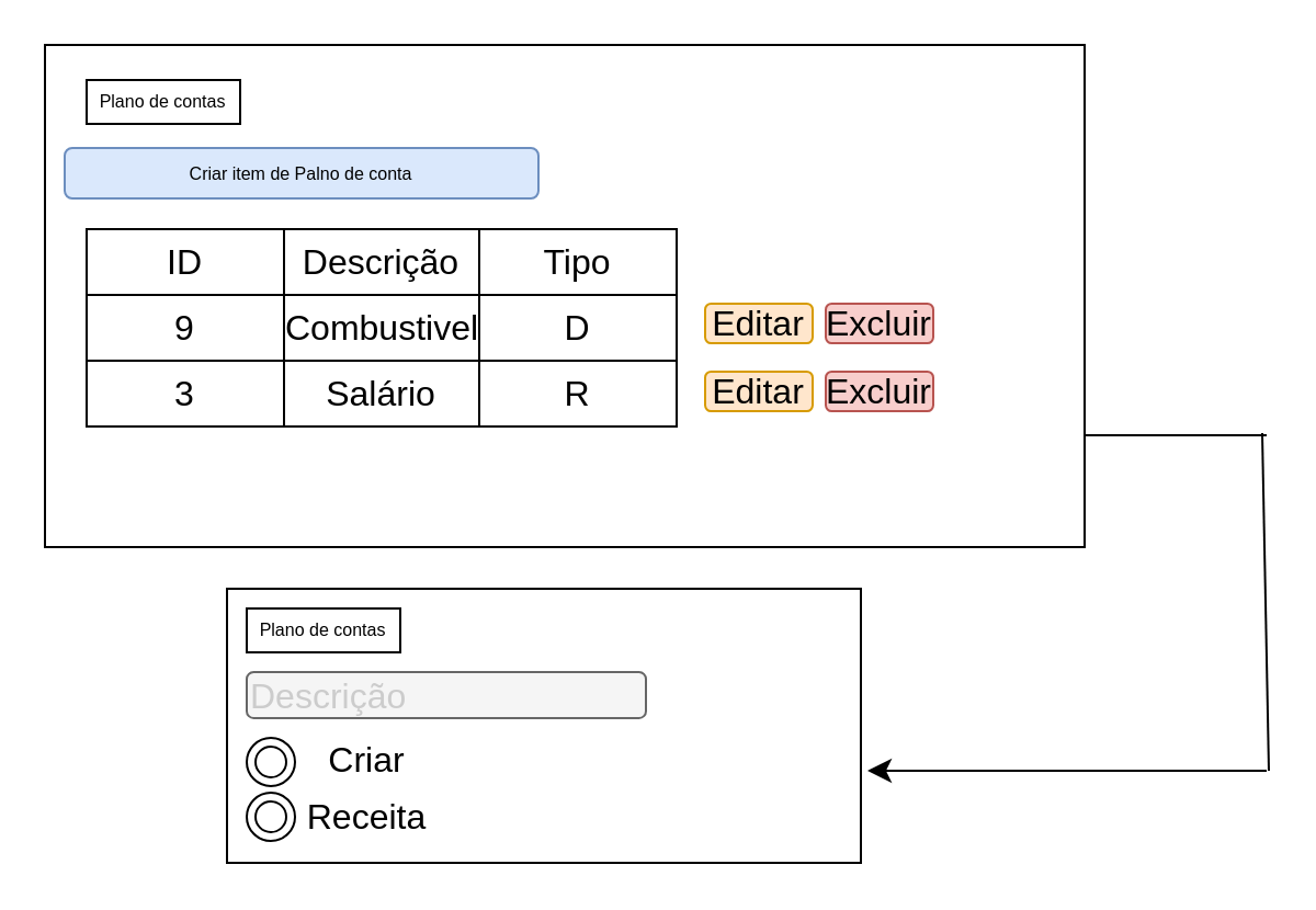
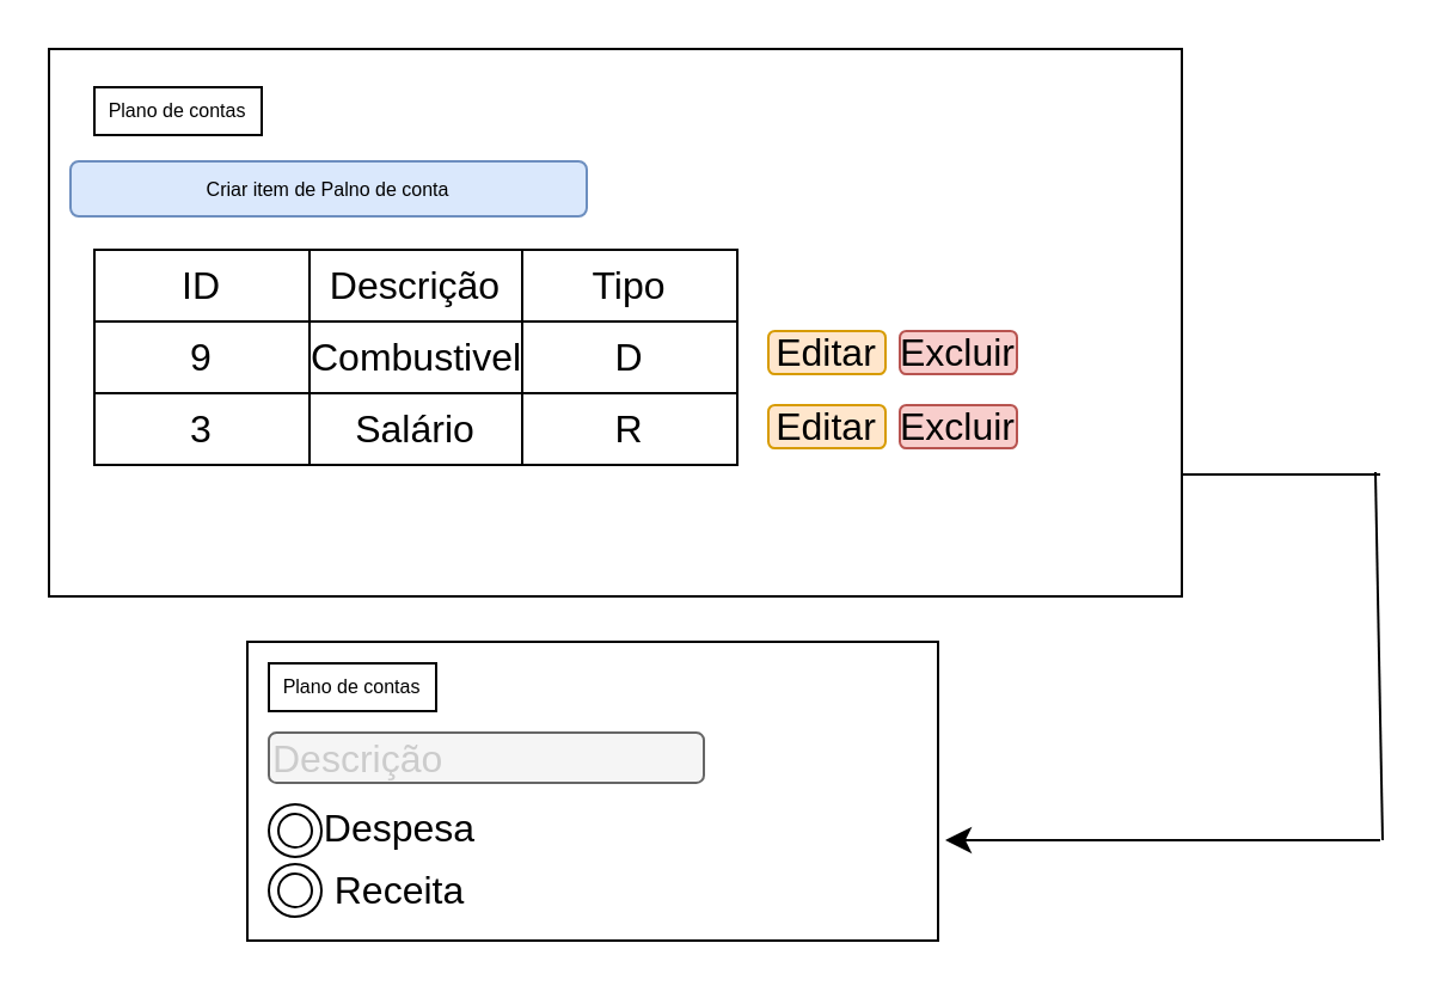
  <mxCell id="0" />
  <mxCell id="1" parent="0" />
  <mxCell id="2" value="" style="rounded=0;whiteSpace=wrap;html=1;fontSize=16;direction=west;" vertex="1" parent="1"><mxGeometry x="20" y="20" width="474" height="229" as="geometry" /></mxCell>
  <mxCell id="3" value="Plano de contas" style="text;html=1;strokeColor=black;fillColor=none;align=center;verticalAlign=middle;whiteSpace=wrap;rounded=0;fontSize=8;" vertex="1" parent="1"><mxGeometry x="39" y="36" width="70" height="20" as="geometry" /></mxCell>
  <mxCell id="4" value="Criar item de Palno de conta" style="rounded=1;whiteSpace=wrap;html=1;fontSize=8;fillColor=#dae8fc;strokeColor=#6c8ebf;" vertex="1" parent="1"><mxGeometry x="29" y="67" width="216" height="23" as="geometry" /></mxCell>
  <mxCell id="5" value="" style="shape=table;startSize=0;container=1;collapsible=0;childLayout=tableLayout;fontSize=16;" vertex="1" parent="1"><mxGeometry x="39" y="104" width="269" height="90" as="geometry" /></mxCell>
  <mxCell id="6" value="" style="shape=tableRow;horizontal=0;startSize=0;swimlaneHead=0;swimlaneBody=0;strokeColor=inherit;top=0;left=0;bottom=0;right=0;collapsible=0;dropTarget=0;fillColor=none;points=[[0,0.5],[1,0.5]];portConstraint=eastwest;fontSize=16;" vertex="1" parent="5"><mxGeometry width="269" height="30" as="geometry" /></mxCell>
  <mxCell id="7" value="ID" style="shape=partialRectangle;html=1;whiteSpace=wrap;connectable=0;strokeColor=inherit;overflow=hidden;fillColor=none;top=0;left=0;bottom=0;right=0;pointerEvents=1;fontSize=16;" vertex="1" parent="6"><mxGeometry width="90" height="30" as="geometry"><mxRectangle width="90" height="30" as="alternateBounds" /></mxGeometry></mxCell>
  <mxCell id="8" value="Descrição" style="shape=partialRectangle;html=1;whiteSpace=wrap;connectable=0;strokeColor=inherit;overflow=hidden;fillColor=none;top=0;left=0;bottom=0;right=0;pointerEvents=1;fontSize=16;" vertex="1" parent="6"><mxGeometry x="90" width="89" height="30" as="geometry"><mxRectangle width="89" height="30" as="alternateBounds" /></mxGeometry></mxCell>
  <mxCell id="9" value="Tipo" style="shape=partialRectangle;html=1;whiteSpace=wrap;connectable=0;strokeColor=inherit;overflow=hidden;fillColor=none;top=0;left=0;bottom=0;right=0;pointerEvents=1;fontSize=16;" vertex="1" parent="6"><mxGeometry x="179" width="90" height="30" as="geometry"><mxRectangle width="90" height="30" as="alternateBounds" /></mxGeometry></mxCell>
  <mxCell id="10" value="" style="shape=tableRow;horizontal=0;startSize=0;swimlaneHead=0;swimlaneBody=0;strokeColor=inherit;top=0;left=0;bottom=0;right=0;collapsible=0;dropTarget=0;fillColor=none;points=[[0,0.5],[1,0.5]];portConstraint=eastwest;fontSize=16;" vertex="1" parent="5"><mxGeometry y="30" width="269" height="30" as="geometry" /></mxCell>
  <mxCell id="11" value="9" style="shape=partialRectangle;html=1;whiteSpace=wrap;connectable=0;strokeColor=inherit;overflow=hidden;fillColor=none;top=0;left=0;bottom=0;right=0;pointerEvents=1;fontSize=16;" vertex="1" parent="10"><mxGeometry width="90" height="30" as="geometry"><mxRectangle width="90" height="30" as="alternateBounds" /></mxGeometry></mxCell>
  <mxCell id="12" value="Combustivel" style="shape=partialRectangle;html=1;whiteSpace=wrap;connectable=0;strokeColor=inherit;overflow=hidden;fillColor=none;top=0;left=0;bottom=0;right=0;pointerEvents=1;fontSize=16;" vertex="1" parent="10"><mxGeometry x="90" width="89" height="30" as="geometry"><mxRectangle width="89" height="30" as="alternateBounds" /></mxGeometry></mxCell>
  <mxCell id="13" value="D" style="shape=partialRectangle;html=1;whiteSpace=wrap;connectable=0;strokeColor=inherit;overflow=hidden;fillColor=none;top=0;left=0;bottom=0;right=0;pointerEvents=1;fontSize=16;" vertex="1" parent="10"><mxGeometry x="179" width="90" height="30" as="geometry"><mxRectangle width="90" height="30" as="alternateBounds" /></mxGeometry></mxCell>
  <mxCell id="14" value="" style="shape=tableRow;horizontal=0;startSize=0;swimlaneHead=0;swimlaneBody=0;strokeColor=inherit;top=0;left=0;bottom=0;right=0;collapsible=0;dropTarget=0;fillColor=none;points=[[0,0.5],[1,0.5]];portConstraint=eastwest;fontSize=16;" vertex="1" parent="5"><mxGeometry y="60" width="269" height="30" as="geometry" /></mxCell>
  <mxCell id="15" value="3" style="shape=partialRectangle;html=1;whiteSpace=wrap;connectable=0;strokeColor=inherit;overflow=hidden;fillColor=none;top=0;left=0;bottom=0;right=0;pointerEvents=1;fontSize=16;" vertex="1" parent="14"><mxGeometry width="90" height="30" as="geometry"><mxRectangle width="90" height="30" as="alternateBounds" /></mxGeometry></mxCell>
  <mxCell id="16" value="Salário" style="shape=partialRectangle;html=1;whiteSpace=wrap;connectable=0;strokeColor=inherit;overflow=hidden;fillColor=none;top=0;left=0;bottom=0;right=0;pointerEvents=1;fontSize=16;" vertex="1" parent="14"><mxGeometry x="90" width="89" height="30" as="geometry"><mxRectangle width="89" height="30" as="alternateBounds" /></mxGeometry></mxCell>
  <mxCell id="17" value="R" style="shape=partialRectangle;html=1;whiteSpace=wrap;connectable=0;strokeColor=inherit;overflow=hidden;fillColor=none;top=0;left=0;bottom=0;right=0;pointerEvents=1;fontSize=16;" vertex="1" parent="14"><mxGeometry x="179" width="90" height="30" as="geometry"><mxRectangle width="90" height="30" as="alternateBounds" /></mxGeometry></mxCell>
  <mxCell id="18" value="Editar" style="rounded=1;whiteSpace=wrap;html=1;fontSize=16;fillColor=#ffe6cc;strokeColor=#d79b00;" vertex="1" parent="1"><mxGeometry x="321" y="138" width="49" height="18" as="geometry" /></mxCell>
  <mxCell id="19" value="Editar" style="rounded=1;whiteSpace=wrap;html=1;fontSize=16;fillColor=#ffe6cc;strokeColor=#d79b00;" vertex="1" parent="1"><mxGeometry x="321" y="169" width="49" height="18" as="geometry" /></mxCell>
  <mxCell id="20" value="Excluir" style="rounded=1;whiteSpace=wrap;html=1;fontSize=16;fillColor=#f8cecc;strokeColor=#b85450;" vertex="1" parent="1"><mxGeometry x="376" y="138" width="49" height="18" as="geometry" /></mxCell>
  <mxCell id="21" value="Excluir" style="rounded=1;whiteSpace=wrap;html=1;fontSize=16;fillColor=#f8cecc;strokeColor=#b85450;" vertex="1" parent="1"><mxGeometry x="376" y="169" width="49" height="18" as="geometry" /></mxCell>
  <mxCell id="22" value="" style="rounded=0;whiteSpace=wrap;html=1;fontSize=16;" vertex="1" parent="1"><mxGeometry x="103" y="268" width="289" height="125" as="geometry" /></mxCell>
  <mxCell id="23" value="Plano de contas" style="text;html=1;strokeColor=black;fillColor=none;align=center;verticalAlign=middle;whiteSpace=wrap;rounded=0;fontSize=8;" vertex="1" parent="1"><mxGeometry x="112" y="277" width="70" height="20" as="geometry" /></mxCell>
  <mxCell id="24" value="&lt;font color=&quot;#cccccc&quot;&gt;Descrição&lt;/font&gt;" style="rounded=1;whiteSpace=wrap;html=1;fontSize=16;align=left;strokeColor=#666666;fillColor=#f5f5f5;fontColor=#333333;" vertex="1" parent="1"><mxGeometry x="112" y="306" width="182" height="21" as="geometry" /></mxCell>
  <mxCell id="25" value="" style="ellipse;shape=doubleEllipse;whiteSpace=wrap;html=1;aspect=fixed;fontSize=16;" vertex="1" parent="1"><mxGeometry x="112" y="336" width="22" height="22" as="geometry" /></mxCell>
  <mxCell id="26" value="" style="ellipse;shape=doubleEllipse;whiteSpace=wrap;html=1;aspect=fixed;fontSize=16;" vertex="1" parent="1"><mxGeometry x="112" y="361" width="22" height="22" as="geometry" /></mxCell>
- <mxCell id="27" value="Criar" style="text;strokeColor=none;fillColor=none;html=1;align=center;verticalAlign=middle;whiteSpace=wrap;rounded=0;fontSize=16;" vertex="1" parent="1"><mxGeometry x="137" y="331" width="60" height="30" as="geometry" /></mxCell>
+ <mxCell id="27" value="Despesa" style="text;strokeColor=none;fillColor=none;html=1;align=center;verticalAlign=middle;whiteSpace=wrap;rounded=0;fontSize=16;" vertex="1" parent="1"><mxGeometry x="137" y="331" width="60" height="30" as="geometry" /></mxCell>
  <mxCell id="28" value="Receita" style="text;strokeColor=none;fillColor=none;html=1;align=center;verticalAlign=middle;whiteSpace=wrap;rounded=0;fontSize=16;" vertex="1" parent="1"><mxGeometry x="137" y="357" width="60" height="30" as="geometry" /></mxCell>
  <mxCell id="29" value="" style="endArrow=none;html=1;rounded=0;fontSize=12;startSize=8;endSize=8;curved=1;" edge="1" parent="1"><mxGeometry width="50" height="50" relative="1" as="geometry"><mxPoint x="494" y="198" as="sourcePoint" /><mxPoint x="577" y="198" as="targetPoint" /></mxGeometry></mxCell>
  <mxCell id="30" value="" style="endArrow=none;html=1;rounded=0;fontSize=12;startSize=8;endSize=8;curved=1;" edge="1" parent="1"><mxGeometry width="50" height="50" relative="1" as="geometry"><mxPoint x="575" y="197" as="sourcePoint" /><mxPoint x="578" y="351" as="targetPoint" /></mxGeometry></mxCell>
  <mxCell id="31" value="" style="endArrow=classic;html=1;rounded=0;fontSize=12;startSize=8;endSize=8;curved=1;" edge="1" parent="1"><mxGeometry width="50" height="50" relative="1" as="geometry"><mxPoint x="577" y="351" as="sourcePoint" /><mxPoint x="395" y="351" as="targetPoint" /></mxGeometry></mxCell>
